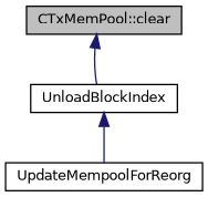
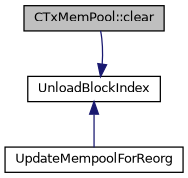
  digraph {
    rankdir=TB
    node [color=black fillcolor=white fontname=Helvetica fontsize=10 shape=record style=filled]
    edge [color=midnightblue dir=back fontname=Helvetica fontsize=10 labelfontname=Helvetica labelfontsize=10 style=solid]
    n1 [fillcolor=grey75 fontcolor=black height=0.2 label="CTxMemPool::clear" width=0.4]
    n2 [height=0.2 label=UnloadBlockIndex width=0.4]
    n3 [height=0.2 label=UpdateMempoolForReorg width=0.4]
-   n1 -> n2
+   n2 -> n1
    n2 -> n3
  }
